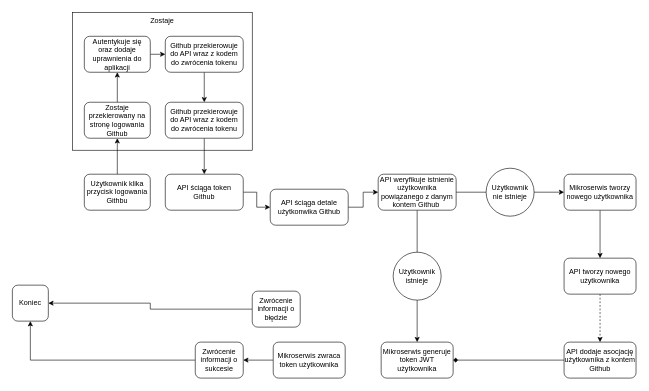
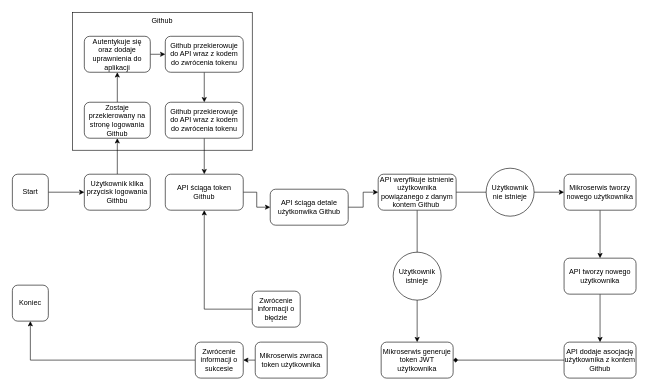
  <mxCell id="0" />
  <mxCell id="1" parent="0" />
  <mxCell id="2" value="" style="rounded=0;whiteSpace=wrap;html=1;" vertex="1" parent="1"><mxGeometry x="120" y="20" width="300" height="230" as="geometry" /></mxCell>
+ <mxCell id="3" style="edgeStyle=orthogonalEdgeStyle;rounded=0;orthogonalLoop=1;jettySize=auto;html=1;exitX=1;exitY=0.5;exitDx=0;exitDy=0;entryX=0;entryY=0.5;entryDx=0;entryDy=0;" parent="1" source="4" target="6" edge="1"><mxGeometry relative="1" as="geometry" /></mxCell>
+ <mxCell id="4" value="Start" style="rounded=1;whiteSpace=wrap;html=1;" parent="1" vertex="1"><mxGeometry x="20" y="290" width="60" height="60" as="geometry" /></mxCell>
  <mxCell id="5" style="edgeStyle=orthogonalEdgeStyle;rounded=0;orthogonalLoop=1;jettySize=auto;html=1;exitX=0.5;exitY=0;exitDx=0;exitDy=0;entryX=0.5;entryY=1;entryDx=0;entryDy=0;" edge="1" parent="1" source="6" target="15"><mxGeometry relative="1" as="geometry" /></mxCell>
  <mxCell id="6" value="Użytkownik klika przycisk logowania Githbu" style="rounded=1;whiteSpace=wrap;html=1;" parent="1" vertex="1"><mxGeometry x="140" y="290" width="110" height="60" as="geometry" /></mxCell>
- <mxCell id="7" style="edgeStyle=orthogonalEdgeStyle;rounded=0;orthogonalLoop=1;jettySize=auto;html=1;exitX=0;exitY=0.5;exitDx=0;exitDy=0;entryX=1;entryY=0.5;entryDx=0;entryDy=0;" parent="1" source="8" target="9" edge="1"><mxGeometry relative="1" as="geometry" /></mxCell>
+ <mxCell id="7" style="edgeStyle=orthogonalEdgeStyle;rounded=0;orthogonalLoop=1;jettySize=auto;html=1;exitX=0;exitY=0.5;exitDx=0;exitDy=0;" parent="1" source="8" target="23" edge="1"><mxGeometry relative="1" as="geometry" /></mxCell>
  <mxCell id="8" value="Zwrócenie informacji o błędzie" style="rounded=1;whiteSpace=wrap;html=1;" parent="1" vertex="1"><mxGeometry x="420" y="485" width="80" height="60" as="geometry" /></mxCell>
  <mxCell id="9" value="Koniec" style="rounded=1;whiteSpace=wrap;html=1;" parent="1" vertex="1"><mxGeometry x="20" y="475" width="60" height="60" as="geometry" /></mxCell>
  <mxCell id="10" style="edgeStyle=orthogonalEdgeStyle;rounded=0;orthogonalLoop=1;jettySize=auto;html=1;exitX=0;exitY=0.5;exitDx=0;exitDy=0;entryX=1;entryY=0.5;entryDx=0;entryDy=0;" parent="1" source="11" target="13" edge="1"><mxGeometry relative="1" as="geometry" /></mxCell>
- <mxCell id="11" value="Mikroserwis zwraca token użytkownika" style="rounded=1;whiteSpace=wrap;html=1;" parent="1" vertex="1"><mxGeometry x="455" y="570" width="120" height="60" as="geometry" /></mxCell>
+ <mxCell id="11" value="Mikroserwis zwraca token użytkownika" style="rounded=1;whiteSpace=wrap;html=1;" parent="1" vertex="1"><mxGeometry x="425" y="570" width="120" height="60" as="geometry" /></mxCell>
  <mxCell id="12" style="edgeStyle=orthogonalEdgeStyle;rounded=0;orthogonalLoop=1;jettySize=auto;html=1;exitX=0;exitY=0.5;exitDx=0;exitDy=0;entryX=0.5;entryY=1;entryDx=0;entryDy=0;" parent="1" source="13" target="9" edge="1"><mxGeometry relative="1" as="geometry" /></mxCell>
  <mxCell id="13" value="Zwrócenie informacji o sukcesie" style="rounded=1;whiteSpace=wrap;html=1;" parent="1" vertex="1"><mxGeometry x="325" y="570" width="80" height="60" as="geometry" /></mxCell>
  <mxCell id="14" style="edgeStyle=orthogonalEdgeStyle;rounded=0;orthogonalLoop=1;jettySize=auto;html=1;exitX=0.5;exitY=0;exitDx=0;exitDy=0;entryX=0.5;entryY=1;entryDx=0;entryDy=0;" edge="1" parent="1" source="15" target="17"><mxGeometry relative="1" as="geometry" /></mxCell>
  <mxCell id="15" value="Zostaje przekierowany na stronę logowania Github" style="rounded=1;whiteSpace=wrap;html=1;" vertex="1" parent="1"><mxGeometry x="140" y="170" width="110" height="60" as="geometry" /></mxCell>
  <mxCell id="16" style="edgeStyle=orthogonalEdgeStyle;rounded=0;orthogonalLoop=1;jettySize=auto;html=1;exitX=1;exitY=0.5;exitDx=0;exitDy=0;entryX=0;entryY=0.5;entryDx=0;entryDy=0;" edge="1" parent="1" source="17" target="19"><mxGeometry relative="1" as="geometry" /></mxCell>
  <mxCell id="17" value="Autentykuje się oraz dodaje uprawnienia do aplikacji" style="rounded=1;whiteSpace=wrap;html=1;" vertex="1" parent="1"><mxGeometry x="140" y="60" width="110" height="60" as="geometry" /></mxCell>
  <mxCell id="18" style="edgeStyle=orthogonalEdgeStyle;rounded=0;orthogonalLoop=1;jettySize=auto;html=1;exitX=0.5;exitY=1;exitDx=0;exitDy=0;entryX=0.5;entryY=0;entryDx=0;entryDy=0;" edge="1" parent="1" source="19" target="21"><mxGeometry relative="1" as="geometry" /></mxCell>
  <mxCell id="19" value="Github przekierowuje do API wraz z kodem do zwrócenia tokenu" style="rounded=1;whiteSpace=wrap;html=1;" vertex="1" parent="1"><mxGeometry x="275" y="60" width="130" height="60" as="geometry" /></mxCell>
  <mxCell id="20" style="edgeStyle=orthogonalEdgeStyle;rounded=0;orthogonalLoop=1;jettySize=auto;html=1;exitX=0.5;exitY=1;exitDx=0;exitDy=0;entryX=0.5;entryY=0;entryDx=0;entryDy=0;" edge="1" parent="1" source="21" target="23"><mxGeometry relative="1" as="geometry" /></mxCell>
  <mxCell id="21" value="Github przekierowuje do API wraz z kodem do zwrócenia tokenu" style="rounded=1;whiteSpace=wrap;html=1;" vertex="1" parent="1"><mxGeometry x="275" y="170" width="130" height="60" as="geometry" /></mxCell>
  <mxCell id="22" style="edgeStyle=orthogonalEdgeStyle;rounded=0;orthogonalLoop=1;jettySize=auto;html=1;exitX=1;exitY=0.5;exitDx=0;exitDy=0;entryX=0;entryY=0.5;entryDx=0;entryDy=0;" edge="1" parent="1" source="23" target="25"><mxGeometry relative="1" as="geometry" /></mxCell>
  <mxCell id="23" value="API ściąga token Github" style="rounded=1;whiteSpace=wrap;html=1;" vertex="1" parent="1"><mxGeometry x="275" y="290" width="130" height="60" as="geometry" /></mxCell>
  <mxCell id="24" style="edgeStyle=orthogonalEdgeStyle;rounded=0;orthogonalLoop=1;jettySize=auto;html=1;exitX=1;exitY=0.5;exitDx=0;exitDy=0;entryX=0;entryY=0.5;entryDx=0;entryDy=0;" edge="1" parent="1" source="25" target="28"><mxGeometry relative="1" as="geometry" /></mxCell>
  <mxCell id="25" value="API ściąga detale użytkonwika Github" style="rounded=1;whiteSpace=wrap;html=1;" vertex="1" parent="1"><mxGeometry x="450" y="315" width="130" height="60" as="geometry" /></mxCell>
  <mxCell id="26" style="edgeStyle=orthogonalEdgeStyle;rounded=0;orthogonalLoop=1;jettySize=auto;html=1;exitX=0.5;exitY=1;exitDx=0;exitDy=0;entryX=0.5;entryY=0;entryDx=0;entryDy=0;" edge="1" parent="1" source="28" target="29"><mxGeometry relative="1" as="geometry" /></mxCell>
  <mxCell id="27" style="edgeStyle=orthogonalEdgeStyle;rounded=0;orthogonalLoop=1;jettySize=auto;html=1;exitX=1;exitY=0.5;exitDx=0;exitDy=0;entryX=0;entryY=0.5;entryDx=0;entryDy=0;" edge="1" parent="1" source="28" target="33"><mxGeometry relative="1" as="geometry" /></mxCell>
  <mxCell id="28" value="API weryfikuje istnienie użytkownika powiązanego z danym kontem Github&amp;nbsp;" style="rounded=1;whiteSpace=wrap;html=1;" vertex="1" parent="1"><mxGeometry x="630" y="290" width="130" height="60" as="geometry" /></mxCell>
  <mxCell id="29" value="Mikroserwis generuje token JWT użytkownika" style="rounded=1;whiteSpace=wrap;html=1;" vertex="1" parent="1"><mxGeometry x="635" y="570" width="120" height="60" as="geometry" /></mxCell>
  <mxCell id="30" value="Użytkownik istnieje" style="ellipse;whiteSpace=wrap;html=1;" vertex="1" parent="1"><mxGeometry x="655" y="420" width="80" height="80" as="geometry" /></mxCell>
  <mxCell id="31" value="Użytkownik nie istnieje" style="ellipse;whiteSpace=wrap;html=1;aspect=fixed;" vertex="1" parent="1"><mxGeometry x="810" y="280" width="80" height="80" as="geometry" /></mxCell>
  <mxCell id="32" style="edgeStyle=orthogonalEdgeStyle;rounded=0;orthogonalLoop=1;jettySize=auto;html=1;exitX=0.5;exitY=1;exitDx=0;exitDy=0;" edge="1" parent="1" source="33"><mxGeometry relative="1" as="geometry"><mxPoint x="1000" y="430" as="targetPoint" /></mxGeometry></mxCell>
  <mxCell id="33" value="Mikroserwis tworzy nowego użytkownika" style="rounded=1;whiteSpace=wrap;html=1;" vertex="1" parent="1"><mxGeometry x="940" y="290" width="120" height="60" as="geometry" /></mxCell>
- <mxCell id="34" style="edgeStyle=orthogonalEdgeStyle;rounded=0;orthogonalLoop=1;jettySize=auto;html=1;exitX=0.5;exitY=1;exitDx=0;exitDy=0;entryX=0.5;entryY=0;entryDx=0;entryDy=0;dashed=1;" edge="1" parent="1" source="35" target="37"><mxGeometry relative="1" as="geometry" /></mxCell>
+ <mxCell id="34" style="edgeStyle=orthogonalEdgeStyle;rounded=0;orthogonalLoop=1;jettySize=auto;html=1;exitX=0.5;exitY=1;exitDx=0;exitDy=0;entryX=0.5;entryY=0;entryDx=0;entryDy=0;" edge="1" parent="1" source="35" target="37"><mxGeometry relative="1" as="geometry" /></mxCell>
  <mxCell id="35" value="API tworzy nowego użytkownika" style="rounded=1;whiteSpace=wrap;html=1;" vertex="1" parent="1"><mxGeometry x="940" y="430" width="120" height="60" as="geometry" /></mxCell>
  <mxCell id="36" style="edgeStyle=orthogonalEdgeStyle;rounded=0;orthogonalLoop=1;jettySize=auto;html=1;exitX=0;exitY=0.5;exitDx=0;exitDy=0;entryX=1;entryY=0.5;entryDx=0;entryDy=0;endArrow=diamond;" edge="1" parent="1" source="37" target="29"><mxGeometry relative="1" as="geometry" /></mxCell>
  <mxCell id="37" value="API dodaje asocjację użytkownika z kontem Github" style="rounded=1;whiteSpace=wrap;html=1;" vertex="1" parent="1"><mxGeometry x="940" y="570" width="120" height="60" as="geometry" /></mxCell>
- <mxCell id="38" value="Zostaje" style="text;html=1;strokeColor=none;fillColor=none;align=center;verticalAlign=middle;whiteSpace=wrap;rounded=0;" vertex="1" parent="1"><mxGeometry x="240" y="20" width="60" height="30" as="geometry" /></mxCell>
+ <mxCell id="38" value="Github" style="text;html=1;strokeColor=none;fillColor=none;align=center;verticalAlign=middle;whiteSpace=wrap;rounded=0;" vertex="1" parent="1"><mxGeometry x="240" y="20" width="60" height="30" as="geometry" /></mxCell>
